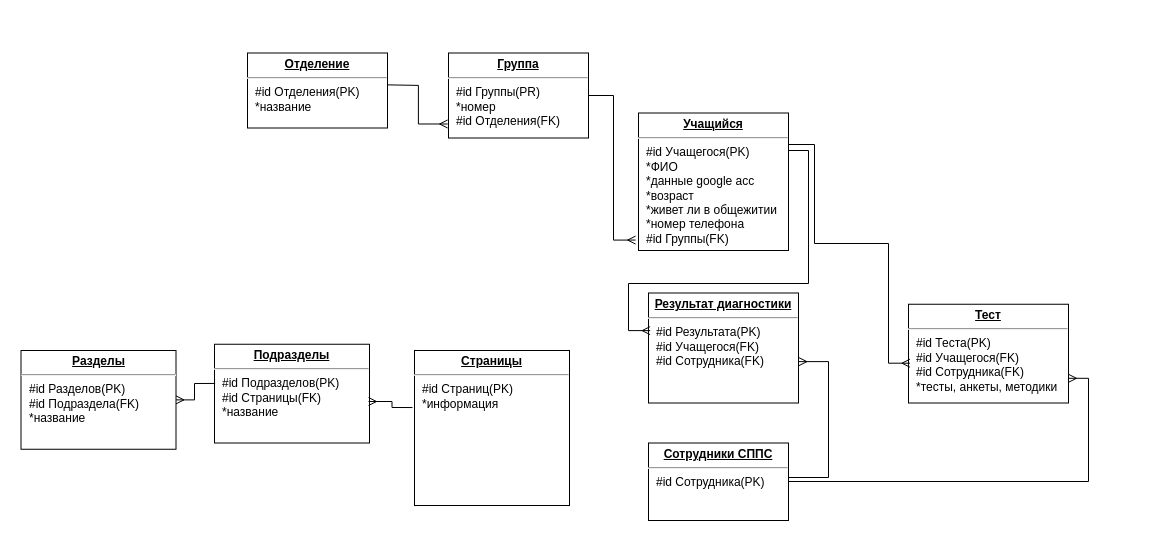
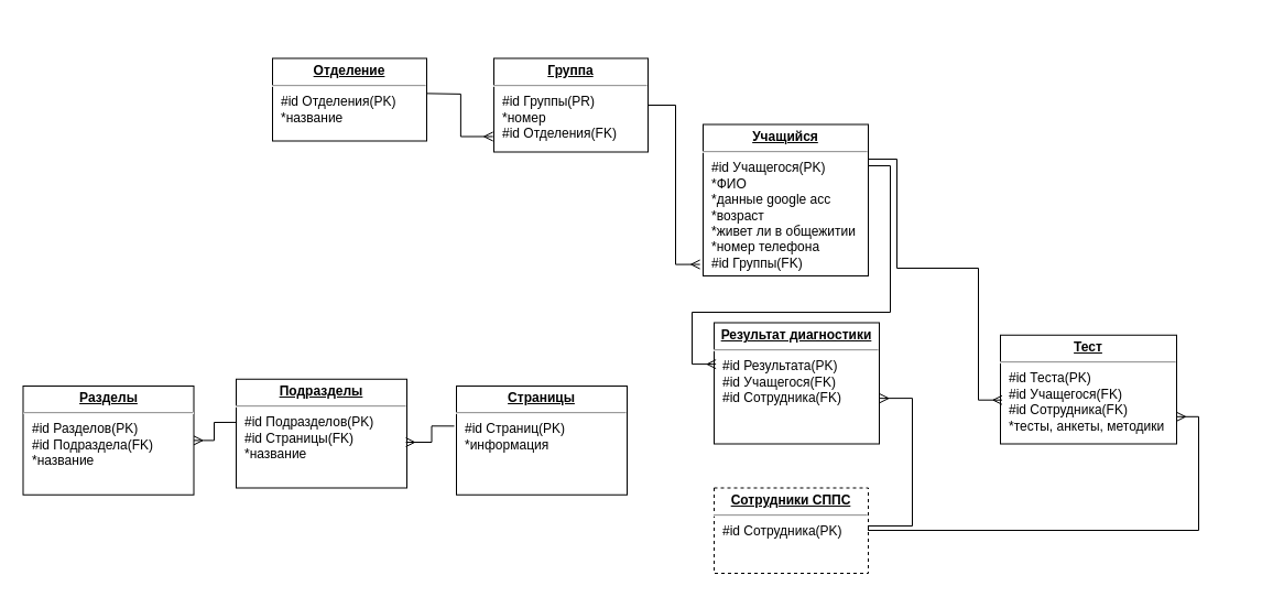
  <mxCell id="0" />
  <mxCell id="1" parent="0" />
  <mxCell id="2" value="&lt;p style=&quot;margin: 0px ; margin-top: 4px ; text-align: center ; text-decoration: underline&quot;&gt;&lt;b&gt;Тест&lt;/b&gt;&lt;/p&gt;&lt;hr&gt;&lt;p style=&quot;margin: 0px ; margin-left: 8px&quot;&gt;#id Теста(PK)&lt;/p&gt;&lt;p style=&quot;margin: 0px ; margin-left: 8px&quot;&gt;#id Учащегося(FK)&lt;br&gt;&lt;/p&gt;&lt;p style=&quot;margin: 0px ; margin-left: 8px&quot;&gt;#id Сотрудника(FK)&lt;br&gt;&lt;/p&gt;&lt;p style=&quot;margin: 0px ; margin-left: 8px&quot;&gt;*тесты, анкеты, методики&lt;/p&gt;" style="verticalAlign=top;align=left;overflow=fill;fontSize=12;fontFamily=Helvetica;html=1;rounded=0;shadow=0;comic=0;labelBackgroundColor=none;strokeWidth=1" parent="1" vertex="1"><mxGeometry x="908" y="303.75" width="160" height="98.75" as="geometry" /></mxCell>
  <mxCell id="3" value="&lt;p style=&quot;margin: 0px ; margin-top: 4px ; text-align: center ; text-decoration: underline&quot;&gt;&lt;b&gt;Результат диагностики&lt;/b&gt;&lt;/p&gt;&lt;hr&gt;&lt;p style=&quot;margin: 0px ; margin-left: 8px&quot;&gt;#id Результата(PK)&lt;/p&gt;&lt;p style=&quot;margin: 0px ; margin-left: 8px&quot;&gt;#id Учащегося(FK)&lt;br&gt;&lt;/p&gt;&lt;p style=&quot;margin: 0px ; margin-left: 8px&quot;&gt;#id Сотрудника(FK)&lt;br&gt;&lt;/p&gt;&lt;p style=&quot;margin: 0px ; margin-left: 8px&quot;&gt;&lt;br&gt;&lt;/p&gt;" style="verticalAlign=top;align=left;overflow=fill;fontSize=12;fontFamily=Helvetica;html=1;rounded=0;shadow=0;comic=0;labelBackgroundColor=none;strokeWidth=1" parent="1" vertex="1"><mxGeometry x="648" y="292.5" width="150" height="110" as="geometry" /></mxCell>
  <mxCell id="4" value="&lt;p style=&quot;margin: 0px ; margin-top: 4px ; text-align: center ; text-decoration: underline&quot;&gt;&lt;b&gt;Отделение&lt;/b&gt;&lt;/p&gt;&lt;hr&gt;&lt;p style=&quot;margin: 0px ; margin-left: 8px&quot;&gt;#id Отделения(PK)&lt;/p&gt;&lt;p style=&quot;margin: 0px ; margin-left: 8px&quot;&gt;*название&lt;/p&gt;" style="verticalAlign=top;align=left;overflow=fill;fontSize=12;fontFamily=Helvetica;html=1;rounded=0;shadow=0;comic=0;labelBackgroundColor=none;strokeWidth=1" parent="1" vertex="1"><mxGeometry x="247" y="52.5" width="140" height="75" as="geometry" /></mxCell>
  <mxCell id="5" value="&lt;p style=&quot;margin: 0px ; margin-top: 4px ; text-align: center ; text-decoration: underline&quot;&gt;&lt;b&gt;Группа&lt;/b&gt;&lt;/p&gt;&lt;hr&gt;&lt;p style=&quot;margin: 0px ; margin-left: 8px&quot;&gt;#id Группы(PR)&lt;/p&gt;&lt;p style=&quot;margin: 0px ; margin-left: 8px&quot;&gt;*номер&lt;/p&gt;&lt;p style=&quot;margin: 0px ; margin-left: 8px&quot;&gt;#id Отделения(FK&lt;span style=&quot;background-color: initial;&quot;&gt;)&lt;/span&gt;&lt;br&gt;&lt;/p&gt;" style="verticalAlign=top;align=left;overflow=fill;fontSize=12;fontFamily=Helvetica;html=1;rounded=0;shadow=0;comic=0;labelBackgroundColor=none;strokeWidth=1" parent="1" vertex="1"><mxGeometry x="448" y="52.5" width="140" height="85" as="geometry" /></mxCell>
  <mxCell id="6" style="edgeStyle=orthogonalEdgeStyle;rounded=0;orthogonalLoop=1;jettySize=auto;html=1;entryX=1;entryY=0.75;entryDx=0;entryDy=0;endArrow=ERmany;endFill=0;exitX=0.993;exitY=0.201;exitDx=0;exitDy=0;exitPerimeter=0;" parent="1" source="7" target="2" edge="1"><mxGeometry relative="1" as="geometry"><Array as="points"><mxPoint x="787" y="481" /><mxPoint x="1088" y="481" /><mxPoint x="1088" y="378" /></Array></mxGeometry></mxCell>
- <mxCell id="7" value="&lt;p style=&quot;margin: 0px ; margin-top: 4px ; text-align: center ; text-decoration: underline&quot;&gt;&lt;b&gt;Сотрудники СППС&lt;/b&gt;&lt;/p&gt;&lt;hr&gt;&lt;p style=&quot;margin: 0px ; margin-left: 8px&quot;&gt;#id Сотрудника(PK)&lt;/p&gt;&lt;p style=&quot;margin: 0px ; margin-left: 8px&quot;&gt;&lt;br&gt;&lt;/p&gt;" style="verticalAlign=top;align=left;overflow=fill;fontSize=12;fontFamily=Helvetica;html=1;rounded=0;shadow=0;comic=0;labelBackgroundColor=none;strokeWidth=1" parent="1" vertex="1"><mxGeometry x="648" y="442.5" width="140" height="77.5" as="geometry" /></mxCell>
+ <mxCell id="7" value="&lt;p style=&quot;margin: 0px ; margin-top: 4px ; text-align: center ; text-decoration: underline&quot;&gt;&lt;b&gt;Сотрудники СППС&lt;/b&gt;&lt;/p&gt;&lt;hr&gt;&lt;p style=&quot;margin: 0px ; margin-left: 8px&quot;&gt;#id Сотрудника(PK)&lt;/p&gt;&lt;p style=&quot;margin: 0px ; margin-left: 8px&quot;&gt;&lt;br&gt;&lt;/p&gt;" style="verticalAlign=top;align=left;overflow=fill;fontSize=12;fontFamily=Helvetica;html=1;rounded=0;shadow=0;comic=0;labelBackgroundColor=none;strokeWidth=1;dashed=1;" parent="1" vertex="1"><mxGeometry x="648" y="442.5" width="140" height="77.5" as="geometry" /></mxCell>
  <mxCell id="8" value="&lt;p style=&quot;margin: 0px ; margin-top: 4px ; text-align: center ; text-decoration: underline&quot;&gt;&lt;b&gt;Учащийся&lt;/b&gt;&lt;/p&gt;&lt;hr&gt;&lt;p style=&quot;margin: 0px ; margin-left: 8px&quot;&gt;#id Учащегося(PK)&lt;/p&gt;&lt;p style=&quot;margin: 0px ; margin-left: 8px&quot;&gt;*ФИО&lt;/p&gt;&lt;p style=&quot;margin: 0px ; margin-left: 8px&quot;&gt;*данные google acc&lt;/p&gt;&lt;p style=&quot;margin: 0px ; margin-left: 8px&quot;&gt;*возраст&lt;/p&gt;&lt;p style=&quot;margin: 0px ; margin-left: 8px&quot;&gt;*живет ли в общежитии&lt;/p&gt;&lt;p style=&quot;margin: 0px ; margin-left: 8px&quot;&gt;*номер телефона&lt;/p&gt;&lt;p style=&quot;margin: 0px 0px 0px 8px;&quot;&gt;#id Группы(FK)&lt;/p&gt;&lt;div&gt;&lt;br&gt;&lt;/div&gt;" style="verticalAlign=top;align=left;overflow=fill;fontSize=12;fontFamily=Helvetica;html=1;rounded=0;shadow=0;comic=0;labelBackgroundColor=none;strokeWidth=1" parent="1" vertex="1"><mxGeometry x="638" y="112.5" width="150" height="137.5" as="geometry" /></mxCell>
  <mxCell id="9" value="&lt;p style=&quot;margin: 0px ; margin-top: 4px ; text-align: center ; text-decoration: underline&quot;&gt;&lt;b&gt;Разделы&lt;/b&gt;&lt;/p&gt;&lt;hr&gt;&lt;p style=&quot;margin: 0px ; margin-left: 8px&quot;&gt;#id Разделов(PK)&lt;/p&gt;&lt;p style=&quot;margin: 0px ; margin-left: 8px&quot;&gt;#id Подраздела(FK)&lt;br&gt;&lt;/p&gt;&lt;p style=&quot;margin: 0px ; margin-left: 8px&quot;&gt;*название&lt;/p&gt;" style="verticalAlign=top;align=left;overflow=fill;fontSize=12;fontFamily=Helvetica;html=1;rounded=0;shadow=0;comic=0;labelBackgroundColor=none;strokeWidth=1" parent="1" vertex="1"><mxGeometry x="20.5" y="350" width="155" height="98.75" as="geometry" /></mxCell>
  <mxCell id="10" value="" style="ellipse;whiteSpace=wrap;html=1;align=center;aspect=fixed;fillColor=none;strokeColor=none;resizable=0;perimeter=centerPerimeter;rotatable=0;allowArrows=0;points=[];outlineConnect=1;" parent="1" vertex="1"><mxGeometry x="1124" y="20" width="10" height="10" as="geometry" /></mxCell>
  <mxCell id="11" style="edgeStyle=orthogonalEdgeStyle;rounded=0;orthogonalLoop=1;jettySize=auto;html=1;entryX=-0.006;entryY=0.835;entryDx=0;entryDy=0;entryPerimeter=0;endArrow=ERmany;endFill=0;exitX=0.991;exitY=0.328;exitDx=0;exitDy=0;exitPerimeter=0;" parent="1" target="5" edge="1"><mxGeometry relative="1" as="geometry"><mxPoint x="386.74" y="84.36" as="sourcePoint" /></mxGeometry></mxCell>
  <mxCell id="12" style="edgeStyle=orthogonalEdgeStyle;rounded=0;orthogonalLoop=1;jettySize=auto;html=1;entryX=-0.019;entryY=0.924;entryDx=0;entryDy=0;entryPerimeter=0;endArrow=ERmany;endFill=0;" parent="1" source="5" target="8" edge="1"><mxGeometry relative="1" as="geometry" /></mxCell>
  <mxCell id="13" style="edgeStyle=orthogonalEdgeStyle;rounded=0;orthogonalLoop=1;jettySize=auto;html=1;entryX=0.009;entryY=0.597;entryDx=0;entryDy=0;entryPerimeter=0;endArrow=ERmany;endFill=0;exitX=1;exitY=0.19;exitDx=0;exitDy=0;exitPerimeter=0;" parent="1" source="8" target="2" edge="1"><mxGeometry relative="1" as="geometry"><Array as="points"><mxPoint x="788" y="144" /><mxPoint x="814" y="144" /><mxPoint x="814" y="243" /><mxPoint x="888" y="243" /><mxPoint x="888" y="363" /></Array></mxGeometry></mxCell>
  <mxCell id="14" style="edgeStyle=orthogonalEdgeStyle;rounded=0;orthogonalLoop=1;jettySize=auto;html=1;entryX=0.011;entryY=0.342;entryDx=0;entryDy=0;entryPerimeter=0;endArrow=ERmany;endFill=0;" parent="1" target="3" edge="1"><mxGeometry relative="1" as="geometry"><Array as="points"><mxPoint x="788" y="150" /><mxPoint x="808" y="150" /><mxPoint x="808" y="283" /><mxPoint x="628" y="283" /><mxPoint x="628" y="330" /></Array><mxPoint x="788" y="150" as="sourcePoint" /></mxGeometry></mxCell>
  <mxCell id="15" style="edgeStyle=orthogonalEdgeStyle;rounded=0;orthogonalLoop=1;jettySize=auto;html=1;entryX=1.003;entryY=0.624;entryDx=0;entryDy=0;entryPerimeter=0;endArrow=ERmany;endFill=0;exitX=1;exitY=0.5;exitDx=0;exitDy=0;" parent="1" source="7" target="3" edge="1"><mxGeometry relative="1" as="geometry"><Array as="points"><mxPoint x="788" y="477" /><mxPoint x="828" y="477" /><mxPoint x="828" y="361" /></Array><mxPoint x="794" y="471" as="sourcePoint" /></mxGeometry></mxCell>
  <mxCell id="16" value="&lt;p style=&quot;margin: 0px ; margin-top: 4px ; text-align: center ; text-decoration: underline&quot;&gt;&lt;b&gt;Подразделы&lt;/b&gt;&lt;/p&gt;&lt;hr&gt;&lt;p style=&quot;margin: 0px ; margin-left: 8px&quot;&gt;#id Подразделов(PK)&lt;/p&gt;&lt;p style=&quot;margin: 0px ; margin-left: 8px&quot;&gt;#id Страницы(FK)&lt;br&gt;&lt;/p&gt;&lt;p style=&quot;margin: 0px ; margin-left: 8px&quot;&gt;*название&lt;/p&gt;" style="verticalAlign=top;align=left;overflow=fill;fontSize=12;fontFamily=Helvetica;html=1;rounded=0;shadow=0;comic=0;labelBackgroundColor=none;strokeWidth=1" parent="1" vertex="1"><mxGeometry x="214" y="343.75" width="155" height="98.75" as="geometry" /></mxCell>
- <mxCell id="17" value="&lt;p style=&quot;margin: 0px ; margin-top: 4px ; text-align: center ; text-decoration: underline&quot;&gt;&lt;b&gt;Страницы&lt;/b&gt;&lt;/p&gt;&lt;hr&gt;&lt;p style=&quot;margin: 0px ; margin-left: 8px&quot;&gt;#id Страниц(PK)&lt;/p&gt;&lt;p style=&quot;margin: 0px ; margin-left: 8px&quot;&gt;*информация&lt;/p&gt;" style="verticalAlign=top;align=left;overflow=fill;fontSize=12;fontFamily=Helvetica;html=1;rounded=0;shadow=0;comic=0;labelBackgroundColor=none;strokeWidth=1" parent="1" vertex="1"><mxGeometry x="414" y="350" width="155" height="155" as="geometry" /></mxCell>
+ <mxCell id="17" value="&lt;p style=&quot;margin: 0px ; margin-top: 4px ; text-align: center ; text-decoration: underline&quot;&gt;&lt;b&gt;Страницы&lt;/b&gt;&lt;/p&gt;&lt;hr&gt;&lt;p style=&quot;margin: 0px ; margin-left: 8px&quot;&gt;#id Страниц(PK)&lt;/p&gt;&lt;p style=&quot;margin: 0px ; margin-left: 8px&quot;&gt;*информация&lt;/p&gt;" style="verticalAlign=top;align=left;overflow=fill;fontSize=12;fontFamily=Helvetica;html=1;rounded=0;shadow=0;comic=0;labelBackgroundColor=none;strokeWidth=1" parent="1" vertex="1"><mxGeometry x="414" y="350" width="155" height="98.75" as="geometry" /></mxCell>
  <mxCell id="18" style="edgeStyle=orthogonalEdgeStyle;rounded=0;orthogonalLoop=1;jettySize=auto;html=1;entryX=0.994;entryY=0.58;entryDx=0;entryDy=0;endArrow=ERmany;endFill=0;exitX=-0.013;exitY=0.368;exitDx=0;exitDy=0;exitPerimeter=0;entryPerimeter=0;" parent="1" source="17" target="16" edge="1"><mxGeometry relative="1" as="geometry"><mxPoint x="174" y="303.25" as="sourcePoint" /><mxPoint x="260" y="257.25" as="targetPoint" /></mxGeometry></mxCell>
  <mxCell id="19" style="edgeStyle=orthogonalEdgeStyle;rounded=0;orthogonalLoop=1;jettySize=auto;html=1;entryX=1;entryY=0.5;entryDx=0;entryDy=0;endArrow=ERmany;endFill=0;exitX=0.004;exitY=0.397;exitDx=0;exitDy=0;exitPerimeter=0;" parent="1" source="16" target="9" edge="1"><mxGeometry relative="1" as="geometry"><mxPoint x="344" y="316" as="sourcePoint" /><mxPoint x="430" y="270" as="targetPoint" /></mxGeometry></mxCell>
